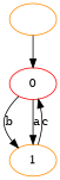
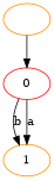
  digraph {
    node [color=darkorange]
    0 [color=red]
    " "
    1
    0 -> 1 [label=b]
    0 -> 1 [label=a]
    " " -> 0
-   1 -> 0 [label=c]
  }
